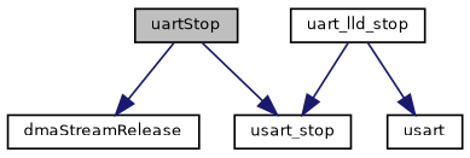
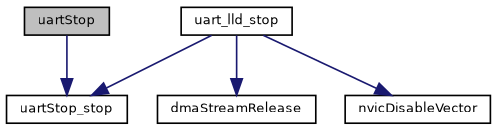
  digraph {
    rankdir=TB
    node [color=black fontname=Helvetica fontsize=8 shape=record]
    edge [color=midnightblue fontname=Helvetica fontsize=8 labelfontname=Helvetica labelfontsize=8 style=solid]
    n1 [fillcolor=grey75 fontcolor=black height=0.2 label=uartStop style=filled width=0.4]
-   n2 [height=0.2 label=usart_stop width=0.4]
+   n2 [height=0.2 label=uartStop_stop width=0.4]
    n3 [height=0.2 label=uart_lld_stop width=0.4]
    n4 [height=0.2 label=dmaStreamRelease width=0.4]
-   n5 [height=0.2 label=usart width=0.4]
+   n5 [height=0.2 label=nvicDisableVector width=0.4]
    n1 -> n2
    n3 -> n2
-   n1 -> n4
+   n3 -> n4
    n3 -> n5
  }
